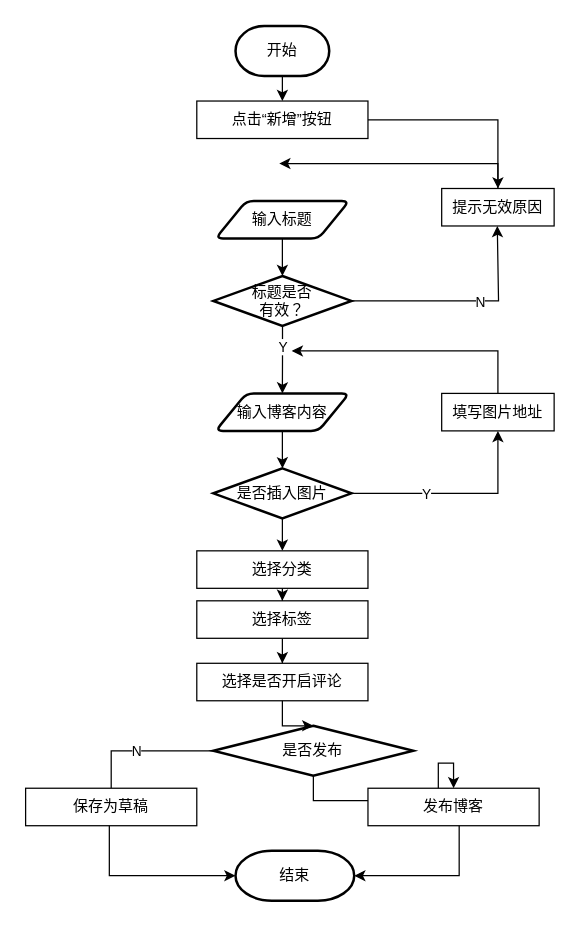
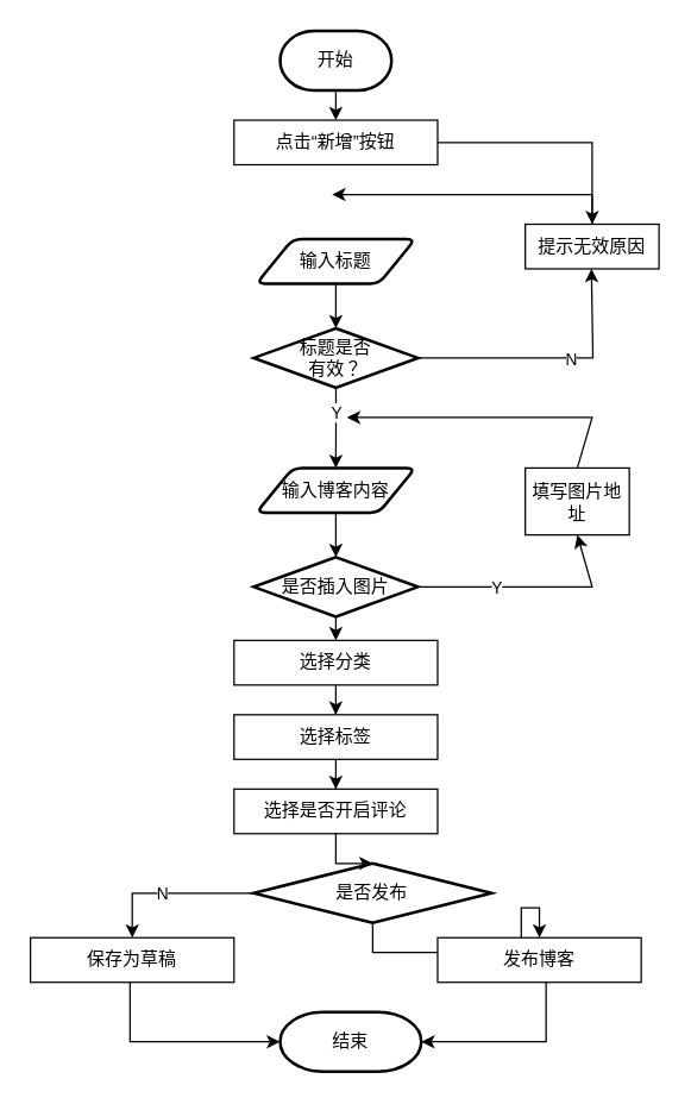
  <mxCell id="0" />
  <mxCell id="1" parent="0" />
  <mxCell id="2" style="edgeStyle=orthogonalEdgeStyle;rounded=0;orthogonalLoop=1;jettySize=auto;html=1;exitX=0.5;exitY=1;exitDx=0;exitDy=0;exitPerimeter=0;entryX=0.5;entryY=0;entryDx=0;entryDy=0;" edge="1" parent="1" source="3" target="5"><mxGeometry relative="1" as="geometry" /></mxCell>
  <mxCell id="3" value="开始" style="strokeWidth=2;html=1;shape=mxgraph.flowchart.terminator;whiteSpace=wrap;" vertex="1" parent="1"><mxGeometry x="188" y="20" width="75" height="40" as="geometry" /></mxCell>
  <mxCell id="4" style="edgeStyle=orthogonalEdgeStyle;rounded=0;orthogonalLoop=1;jettySize=auto;html=1;" edge="1" parent="1" source="5" target="13"><mxGeometry relative="1" as="geometry" /></mxCell>
  <mxCell id="5" value="点击“新增”按钮" style="rounded=0;whiteSpace=wrap;html=1;" vertex="1" parent="1"><mxGeometry x="157" y="80" width="137" height="30" as="geometry" /></mxCell>
  <mxCell id="6" value="输入标题" style="shape=parallelogram;html=1;strokeWidth=2;perimeter=parallelogramPerimeter;whiteSpace=wrap;rounded=1;arcSize=12;size=0.23;" vertex="1" parent="1"><mxGeometry x="172" y="160" width="107" height="30" as="geometry" /></mxCell>
  <mxCell id="7" style="edgeStyle=orthogonalEdgeStyle;rounded=0;orthogonalLoop=1;jettySize=auto;html=1;" edge="1" parent="1"><mxGeometry relative="1" as="geometry"><mxPoint x="397.5" y="180" as="targetPoint" /><mxPoint x="273" y="240" as="sourcePoint" /><Array as="points"><mxPoint x="398.5" y="240" /></Array></mxGeometry></mxCell>
  <mxCell id="8" value="N" style="edgeLabel;html=1;align=center;verticalAlign=middle;resizable=0;points=[];" vertex="1" connectable="0" parent="7"><mxGeometry x="0.304" y="-3" relative="1" as="geometry"><mxPoint x="-11" y="-3" as="offset" /></mxGeometry></mxCell>
  <mxCell id="9" style="edgeStyle=orthogonalEdgeStyle;rounded=0;orthogonalLoop=1;jettySize=auto;html=1;entryX=0.5;entryY=0;entryDx=0;entryDy=0;" edge="1" parent="1" source="11" target="16"><mxGeometry relative="1" as="geometry" /></mxCell>
  <mxCell id="10" value="Y" style="edgeLabel;html=1;align=center;verticalAlign=middle;resizable=0;points=[];" vertex="1" connectable="0" parent="9"><mxGeometry x="-0.422" relative="1" as="geometry"><mxPoint as="offset" /></mxGeometry></mxCell>
  <mxCell id="11" value="标题是否&lt;div&gt;有效？&lt;/div&gt;" style="strokeWidth=2;html=1;shape=mxgraph.flowchart.decision;whiteSpace=wrap;" vertex="1" parent="1"><mxGeometry x="170.25" y="220" width="110.5" height="40" as="geometry" /></mxCell>
  <mxCell id="12" style="edgeStyle=orthogonalEdgeStyle;rounded=0;orthogonalLoop=1;jettySize=auto;html=1;entryX=0.5;entryY=0;entryDx=0;entryDy=0;entryPerimeter=0;" edge="1" parent="1" source="6" target="11"><mxGeometry relative="1" as="geometry" /></mxCell>
  <mxCell id="13" value="提示无效原因" style="rounded=0;whiteSpace=wrap;html=1;" vertex="1" parent="1"><mxGeometry x="353" y="150" width="90" height="30" as="geometry" /></mxCell>
  <mxCell id="14" value="" style="endArrow=classic;html=1;rounded=0;exitX=0.5;exitY=0;exitDx=0;exitDy=0;" edge="1" parent="1" source="13"><mxGeometry width="50" height="50" relative="1" as="geometry"><mxPoint x="213" y="250" as="sourcePoint" /><mxPoint x="223" y="130" as="targetPoint" /><Array as="points"><mxPoint x="398" y="130" /></Array></mxGeometry></mxCell>
  <mxCell id="15" style="edgeStyle=orthogonalEdgeStyle;rounded=0;orthogonalLoop=1;jettySize=auto;html=1;" edge="1" parent="1" source="16" target="18"><mxGeometry relative="1" as="geometry" /></mxCell>
  <mxCell id="16" value="输入博客内容" style="shape=parallelogram;html=1;strokeWidth=2;perimeter=parallelogramPerimeter;whiteSpace=wrap;rounded=1;arcSize=12;size=0.23;" vertex="1" parent="1"><mxGeometry x="172" y="314" width="107" height="30" as="geometry" /></mxCell>
  <mxCell id="17" style="edgeStyle=orthogonalEdgeStyle;rounded=0;orthogonalLoop=1;jettySize=auto;html=1;exitX=0.5;exitY=1;exitDx=0;exitDy=0;exitPerimeter=0;entryX=0.5;entryY=0;entryDx=0;entryDy=0;" edge="1" parent="1" source="18" target="24"><mxGeometry relative="1" as="geometry" /></mxCell>
  <mxCell id="18" value="是否插入图片" style="strokeWidth=2;html=1;shape=mxgraph.flowchart.decision;whiteSpace=wrap;" vertex="1" parent="1"><mxGeometry x="170.25" y="374" width="110.5" height="40" as="geometry" /></mxCell>
- <mxCell id="19" value="填写图片地址" style="rounded=0;whiteSpace=wrap;html=1;" vertex="1" parent="1"><mxGeometry x="353" y="314" width="90" height="30" as="geometry" /></mxCell>
+ <mxCell id="19" value="填写图片地址" style="rounded=0;whiteSpace=wrap;html=1;" vertex="1" parent="1"><mxGeometry x="353" y="314" width="70" height="45" as="geometry" /></mxCell>
  <mxCell id="20" value="" style="endArrow=classic;html=1;rounded=0;entryX=0.5;entryY=1;entryDx=0;entryDy=0;exitX=1;exitY=0.5;exitDx=0;exitDy=0;exitPerimeter=0;" edge="1" parent="1" source="18" target="19"><mxGeometry relative="1" as="geometry"><mxPoint x="183" y="354" as="sourcePoint" /><mxPoint x="283" y="354" as="targetPoint" /><Array as="points"><mxPoint x="398" y="394" /></Array></mxGeometry></mxCell>
  <mxCell id="21" value="Y" style="edgeLabel;resizable=0;html=1;;align=center;verticalAlign=middle;" connectable="0" vertex="1" parent="20"><mxGeometry relative="1" as="geometry"><mxPoint x="-24" as="offset" /></mxGeometry></mxCell>
  <mxCell id="22" value="" style="endArrow=classic;html=1;rounded=0;exitX=0.5;exitY=0;exitDx=0;exitDy=0;" edge="1" parent="1" source="19"><mxGeometry relative="1" as="geometry"><mxPoint x="183" y="330" as="sourcePoint" /><mxPoint x="233" y="280" as="targetPoint" /><Array as="points"><mxPoint x="398" y="280" /></Array></mxGeometry></mxCell>
  <mxCell id="23" style="edgeStyle=orthogonalEdgeStyle;rounded=0;orthogonalLoop=1;jettySize=auto;html=1;entryX=0.5;entryY=0;entryDx=0;entryDy=0;" edge="1" parent="1" source="24" target="26"><mxGeometry relative="1" as="geometry" /></mxCell>
- <mxCell id="24" value="选择分类" style="rounded=0;whiteSpace=wrap;html=1;" vertex="1" parent="1"><mxGeometry x="157" y="440" width="137" height="30" as="geometry" /></mxCell>
+ <mxCell id="24" value="选择分类" style="rounded=0;whiteSpace=wrap;html=1;" vertex="1" parent="1"><mxGeometry x="157" y="430" width="137" height="30" as="geometry" /></mxCell>
  <mxCell id="25" style="edgeStyle=orthogonalEdgeStyle;rounded=0;orthogonalLoop=1;jettySize=auto;html=1;entryX=0.5;entryY=0;entryDx=0;entryDy=0;" edge="1" parent="1" source="26" target="27"><mxGeometry relative="1" as="geometry" /></mxCell>
  <mxCell id="26" value="选择标签" style="rounded=0;whiteSpace=wrap;html=1;" vertex="1" parent="1"><mxGeometry x="157" y="480" width="137" height="30" as="geometry" /></mxCell>
  <mxCell id="27" value="选择是否开启评论" style="rounded=0;whiteSpace=wrap;html=1;" vertex="1" parent="1"><mxGeometry x="157" y="530" width="137" height="30" as="geometry" /></mxCell>
- <mxCell id="28" style="edgeStyle=orthogonalEdgeStyle;rounded=0;orthogonalLoop=1;jettySize=auto;html=1;entryX=0.5;entryY=0;entryDx=0;entryDy=0;endArrow=none;" edge="1" parent="1" source="32" target="33"><mxGeometry relative="1" as="geometry" /></mxCell>
+ <mxCell id="28" style="edgeStyle=orthogonalEdgeStyle;rounded=0;orthogonalLoop=1;jettySize=auto;html=1;entryX=0.5;entryY=0;entryDx=0;entryDy=0;" edge="1" parent="1" source="32" target="33"><mxGeometry relative="1" as="geometry" /></mxCell>
  <mxCell id="29" value="N" style="edgeLabel;html=1;align=center;verticalAlign=middle;resizable=0;points=[];" vertex="1" connectable="0" parent="28"><mxGeometry x="0.114" y="4" relative="1" as="geometry"><mxPoint y="-4" as="offset" /></mxGeometry></mxCell>
  <mxCell id="30" style="edgeStyle=orthogonalEdgeStyle;rounded=0;orthogonalLoop=1;jettySize=auto;html=1;entryX=0.5;entryY=0;entryDx=0;entryDy=0;" edge="1" parent="1" source="32" target="34"><mxGeometry relative="1" as="geometry" /></mxCell>
  <mxCell id="31" value="Y" style="edgeLabel;html=1;align=center;verticalAlign=middle;resizable=0;points=[];" vertex="1" connectable="0" parent="30"><mxGeometry x="-0.119" y="-2" relative="1" as="geometry"><mxPoint y="-2" as="offset" /></mxGeometry></mxCell>
  <mxCell id="32" value="是否发布" style="strokeWidth=2;html=1;shape=mxgraph.flowchart.decision;whiteSpace=wrap;" vertex="1" parent="1"><mxGeometry x="170.25" y="580" width="160" height="40" as="geometry" /></mxCell>
  <mxCell id="33" value="保存为草稿" style="rounded=0;whiteSpace=wrap;html=1;" vertex="1" parent="1"><mxGeometry x="20" y="630" width="137" height="30" as="geometry" /></mxCell>
  <mxCell id="34" value="发布博客" style="rounded=0;whiteSpace=wrap;html=1;" vertex="1" parent="1"><mxGeometry x="294" y="630" width="137" height="30" as="geometry" /></mxCell>
  <mxCell id="35" value="结束" style="strokeWidth=2;html=1;shape=mxgraph.flowchart.terminator;whiteSpace=wrap;" vertex="1" parent="1"><mxGeometry x="188" y="680" width="95" height="40" as="geometry" /></mxCell>
  <mxCell id="36" style="edgeStyle=orthogonalEdgeStyle;rounded=0;orthogonalLoop=1;jettySize=auto;html=1;entryX=1;entryY=0.5;entryDx=0;entryDy=0;entryPerimeter=0;" edge="1" parent="1" source="34" target="35"><mxGeometry relative="1" as="geometry"><Array as="points"><mxPoint x="367" y="700" /></Array></mxGeometry></mxCell>
  <mxCell id="37" style="edgeStyle=orthogonalEdgeStyle;rounded=0;orthogonalLoop=1;jettySize=auto;html=1;entryX=0;entryY=0.5;entryDx=0;entryDy=0;entryPerimeter=0;" edge="1" parent="1" source="33" target="35"><mxGeometry relative="1" as="geometry"><Array as="points"><mxPoint x="87" y="700" /></Array></mxGeometry></mxCell>
  <mxCell id="38" style="edgeStyle=orthogonalEdgeStyle;rounded=0;orthogonalLoop=1;jettySize=auto;html=1;entryX=0.5;entryY=0;entryDx=0;entryDy=0;entryPerimeter=0;" edge="1" parent="1" source="27" target="32"><mxGeometry relative="1" as="geometry" /></mxCell>
